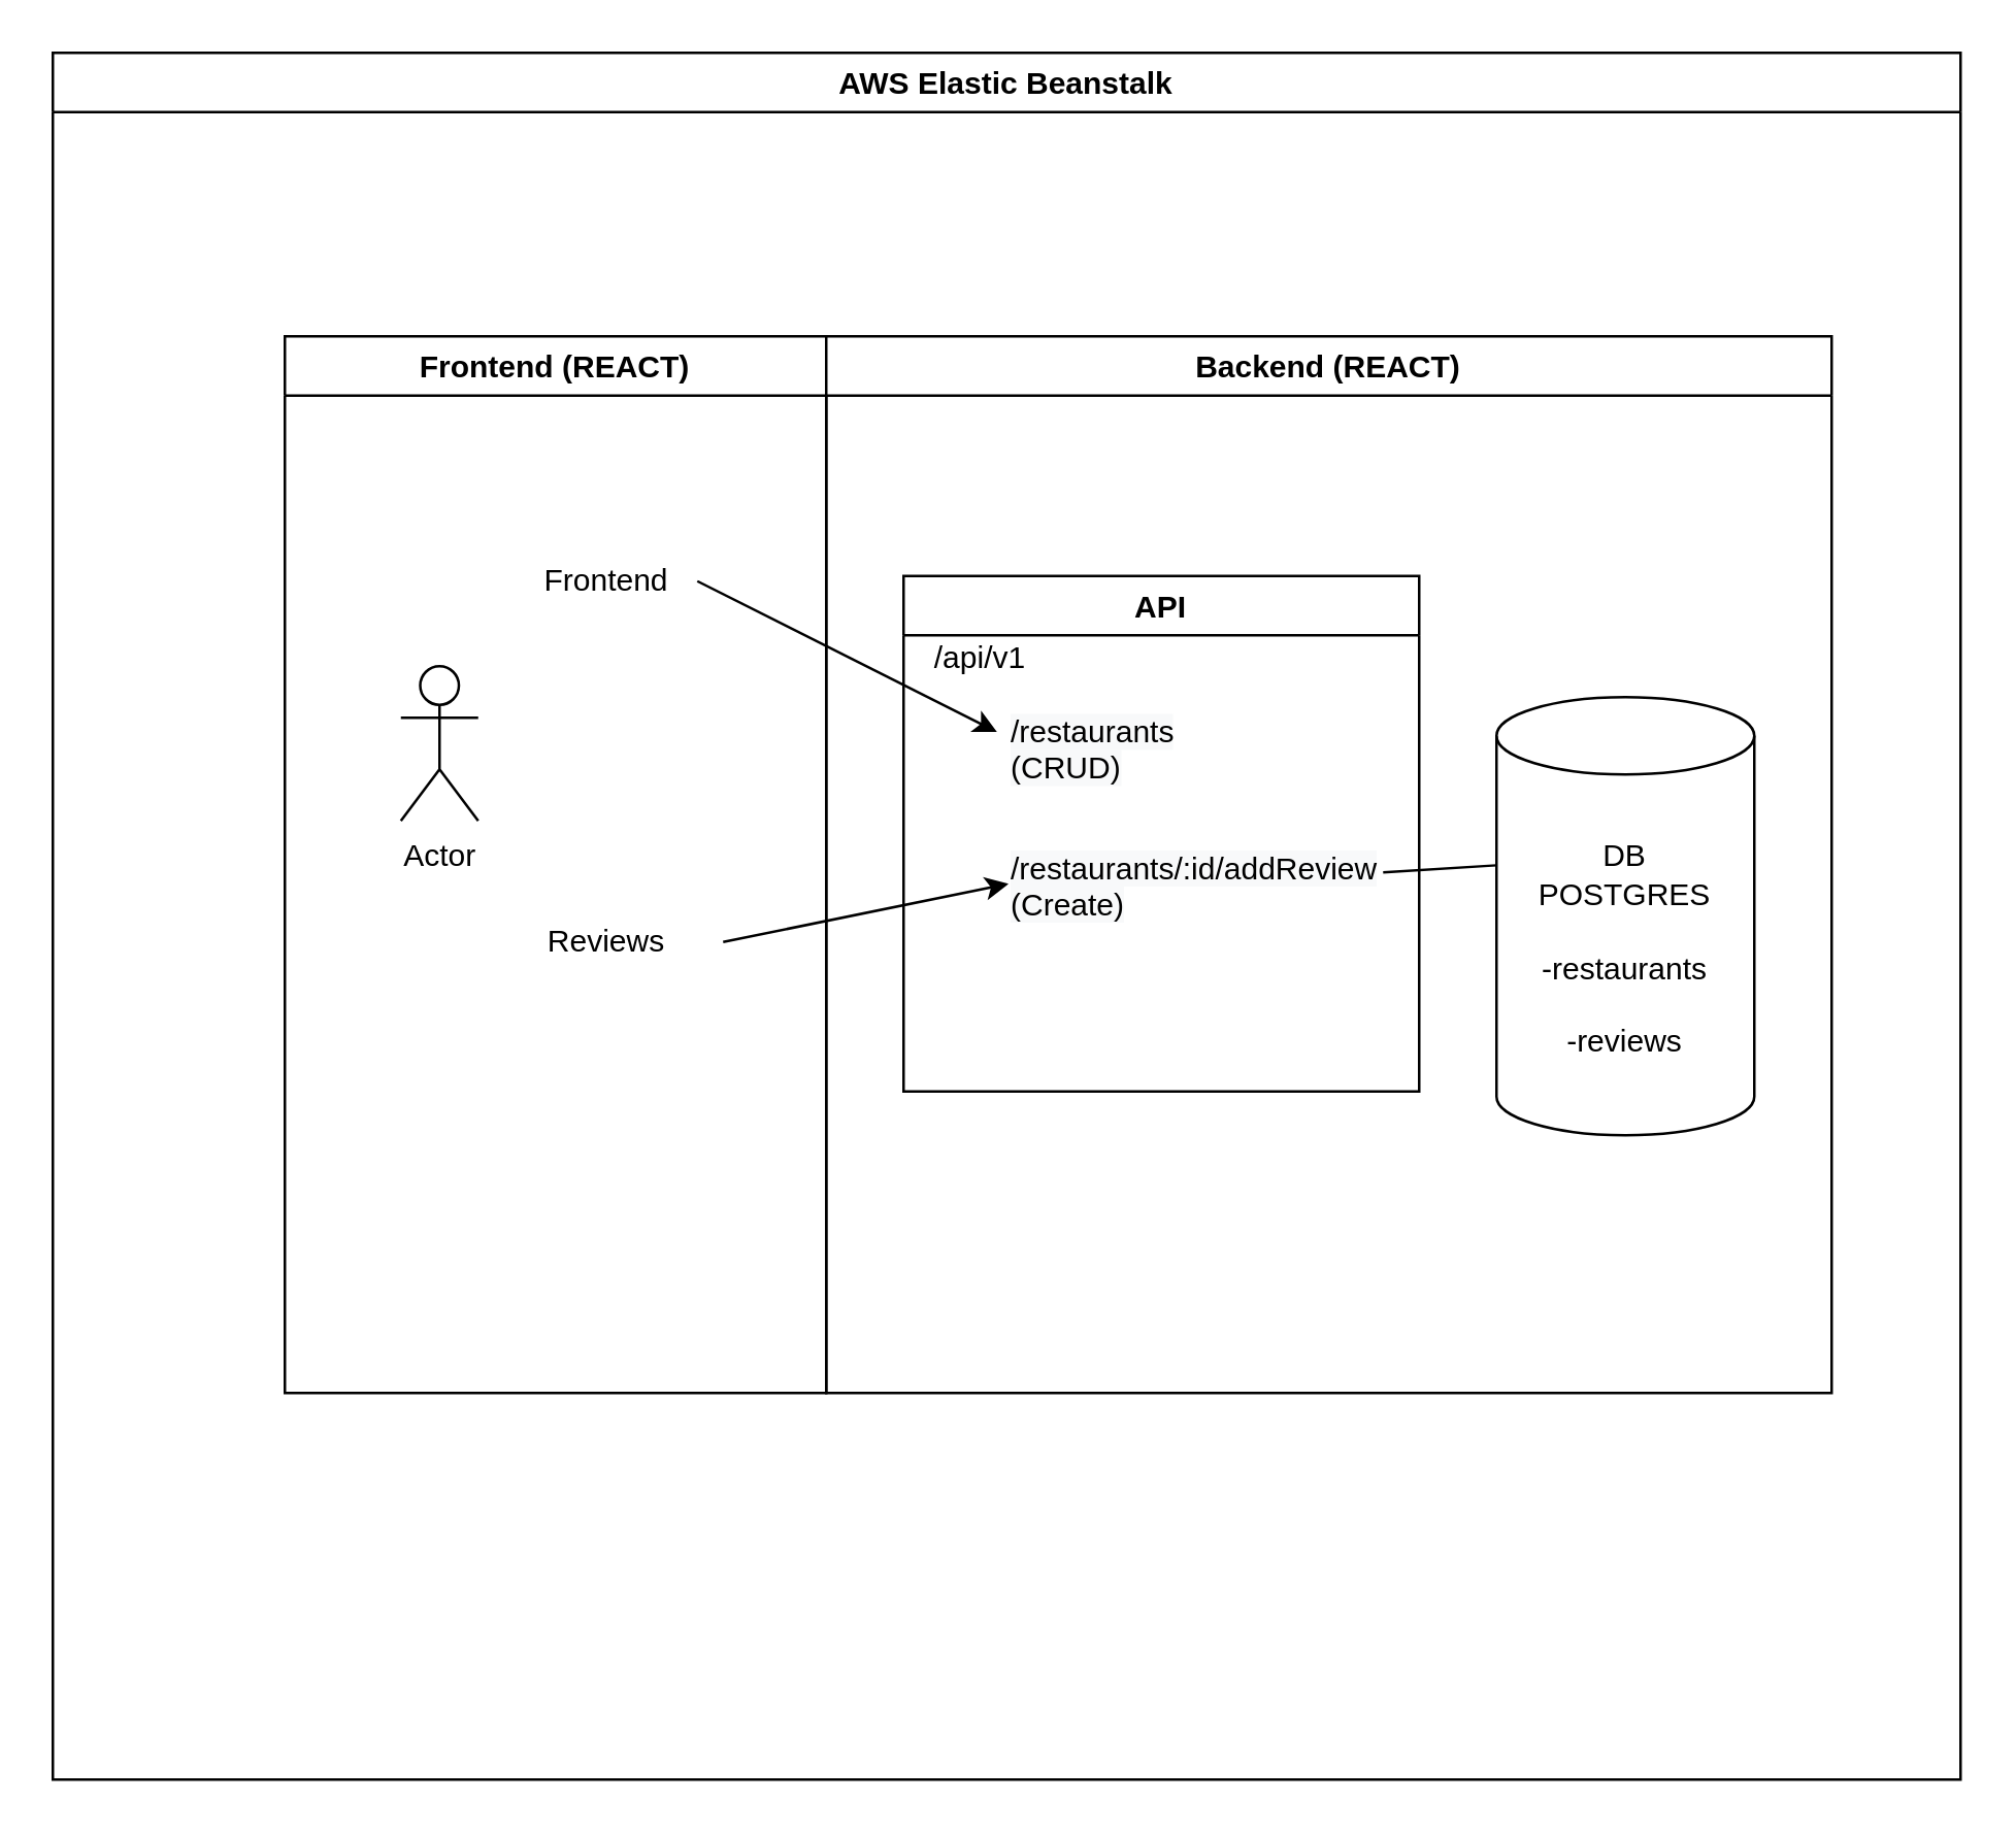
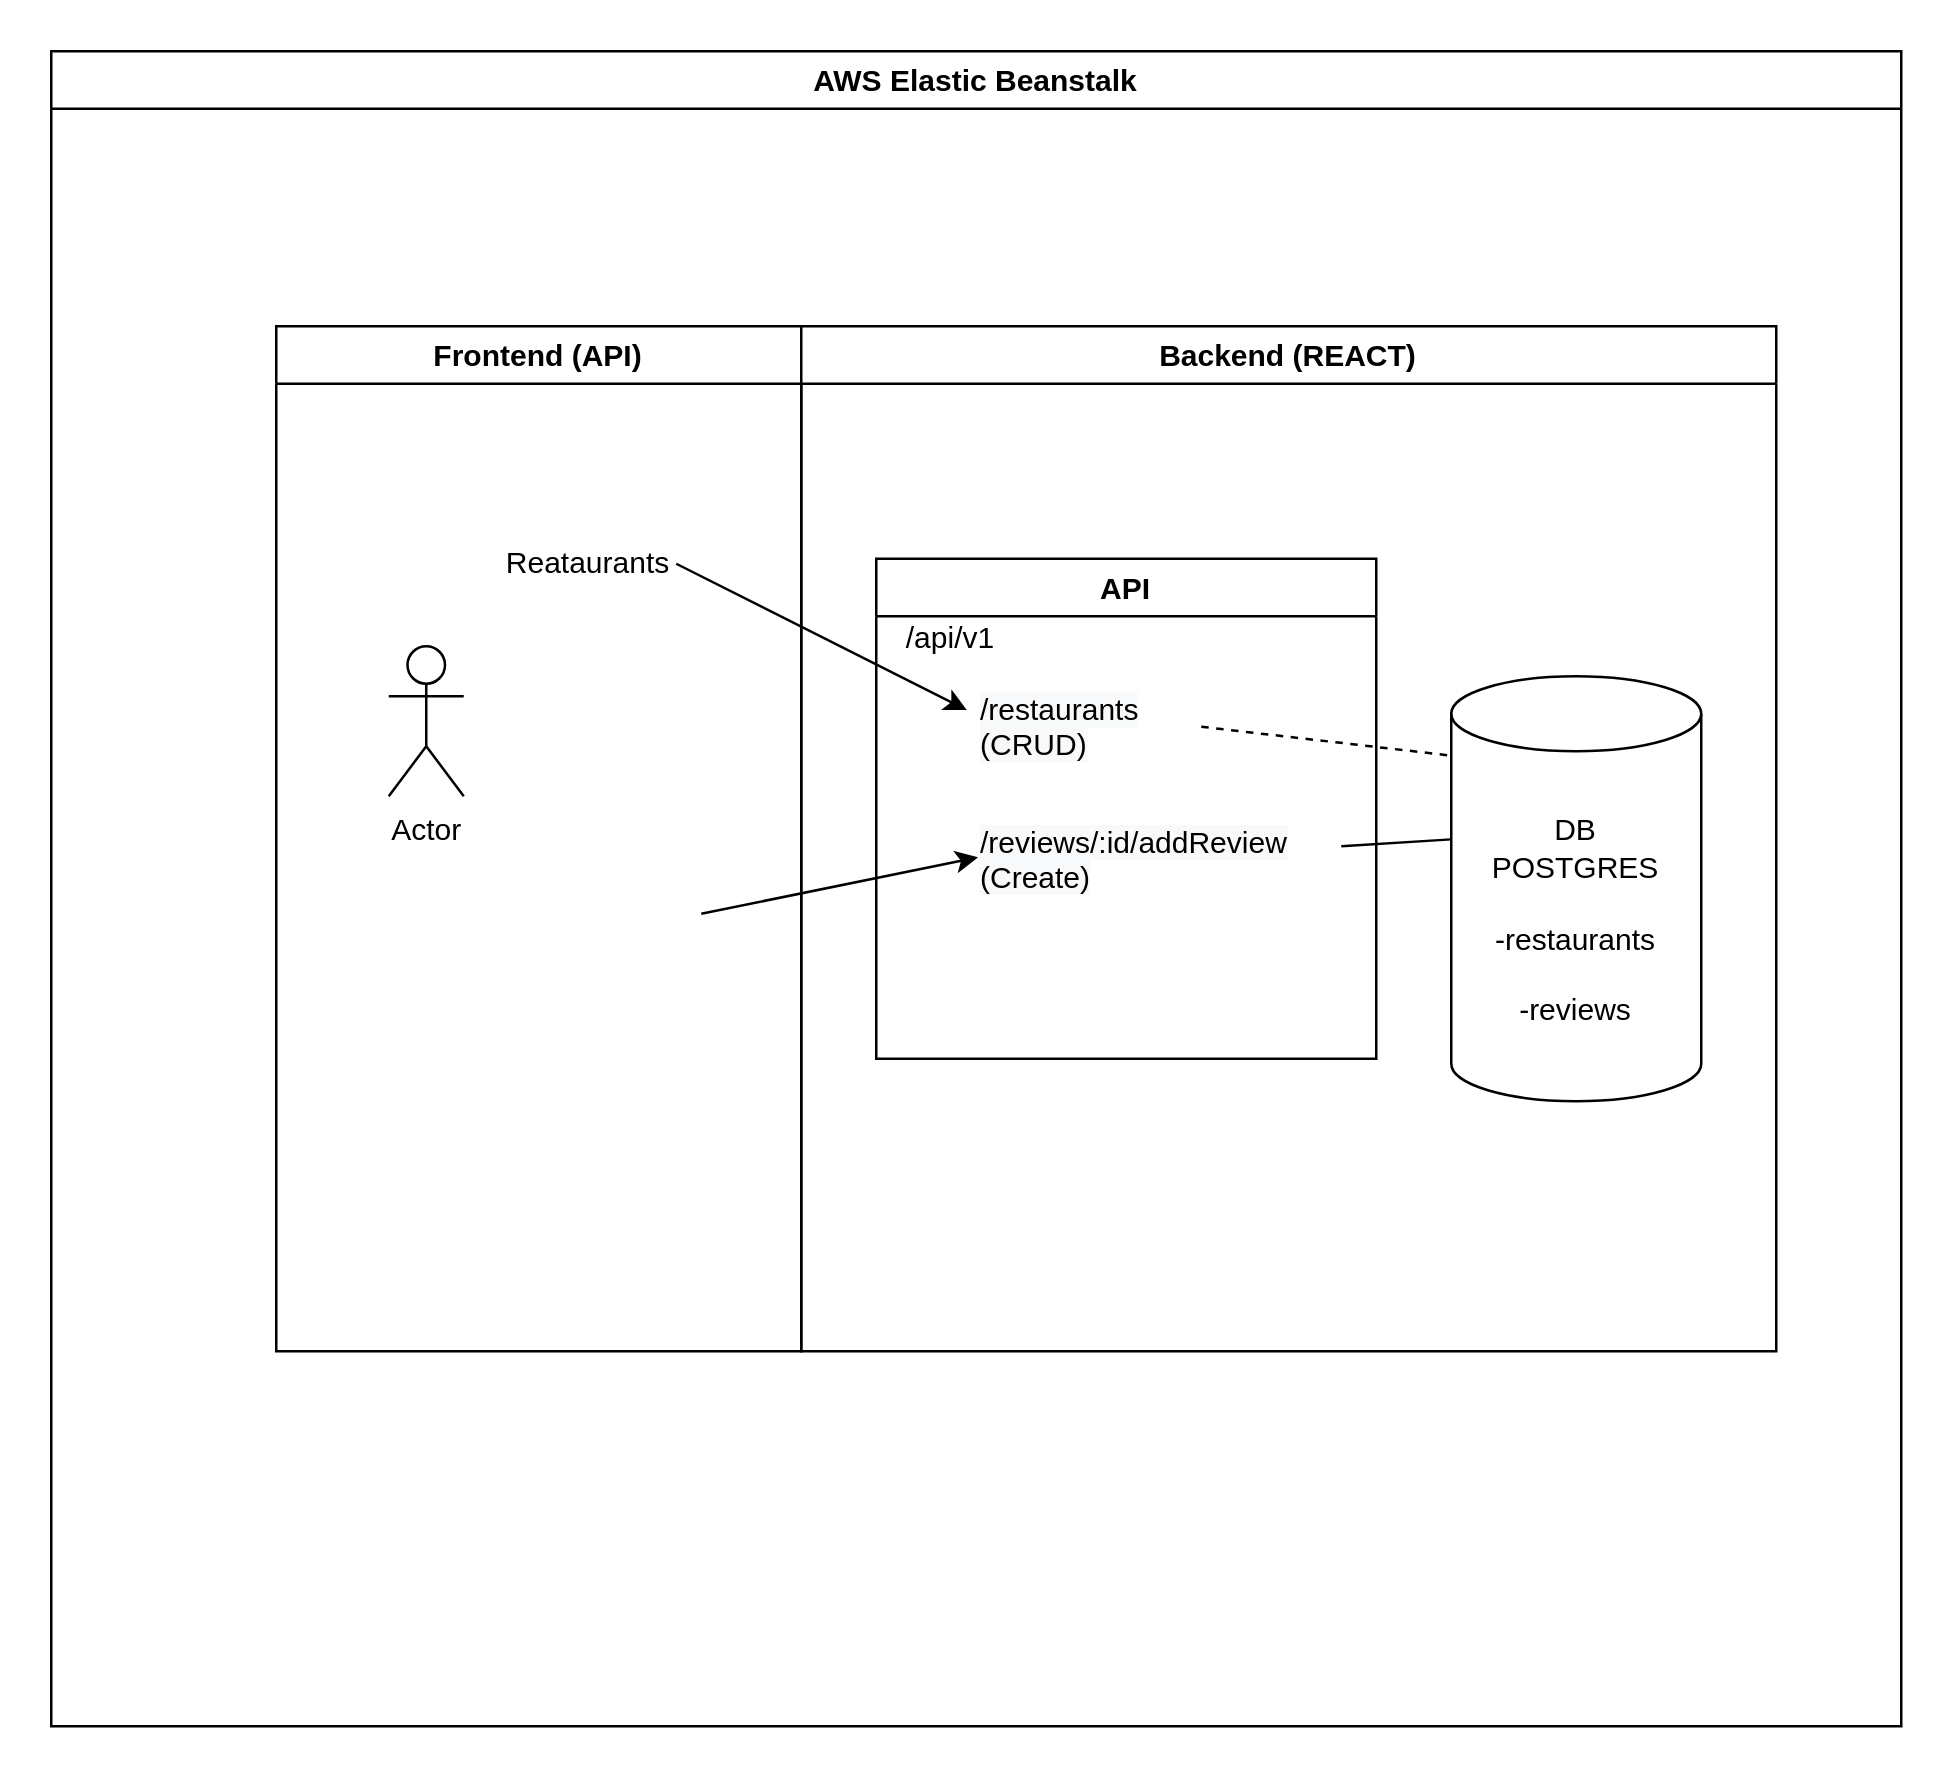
  <mxCell id="0" />
  <mxCell id="1" parent="0" />
- <mxCell id="2" value="Frontend (REACT)" style="swimlane;" parent="1" vertex="1"><mxGeometry x="110" y="130" width="210" height="410" as="geometry" /></mxCell>
+ <mxCell id="2" value="Frontend (API)" style="swimlane;" parent="1" vertex="1"><mxGeometry x="110" y="130" width="210" height="410" as="geometry" /></mxCell>
  <mxCell id="3" value="Backend (REACT)" style="swimlane;" parent="1" vertex="1"><mxGeometry x="320" y="130" width="390" height="410" as="geometry" /></mxCell>
  <mxCell id="4" value="AWS Elastic Beanstalk" style="swimlane;" parent="1" vertex="1"><mxGeometry x="20" y="20" width="740" height="670" as="geometry" /></mxCell>
  <mxCell id="5" value="DB&lt;br&gt;POSTGRES&lt;br&gt;&lt;br&gt;-restaurants&lt;br&gt;&lt;br&gt;-reviews" style="shape=cylinder3;whiteSpace=wrap;html=1;boundedLbl=1;backgroundOutline=1;size=15;" parent="4" vertex="1"><mxGeometry x="560" y="250" width="100" height="170" as="geometry" /></mxCell>
- <mxCell id="6" value="Frontend" style="text;html=1;strokeColor=none;fillColor=none;align=center;verticalAlign=middle;whiteSpace=wrap;rounded=0;" parent="4" vertex="1"><mxGeometry x="170" y="190" width="90" height="30" as="geometry" /></mxCell>
+ <mxCell id="6" value="Reataurants" style="text;html=1;strokeColor=none;fillColor=none;align=center;verticalAlign=middle;whiteSpace=wrap;rounded=0;" parent="4" vertex="1"><mxGeometry x="170" y="190" width="90" height="30" as="geometry" /></mxCell>
  <mxCell id="7" value="&lt;span style=&quot;color: rgb(0 , 0 , 0) ; font-family: &amp;#34;helvetica&amp;#34; ; font-size: 12px ; font-style: normal ; font-weight: 400 ; letter-spacing: normal ; text-align: center ; text-indent: 0px ; text-transform: none ; word-spacing: 0px ; background-color: rgb(248 , 249 , 250) ; display: inline ; float: none&quot;&gt;/restaurants (CRUD)&lt;/span&gt;" style="text;whiteSpace=wrap;html=1;" parent="4" vertex="1"><mxGeometry x="370" y="250" width="90" height="30" as="geometry" /></mxCell>
  <mxCell id="8" value="API" style="swimlane;" parent="4" vertex="1"><mxGeometry x="330" y="203" width="200" height="200" as="geometry" /></mxCell>
  <mxCell id="9" value="/api/v1" style="text;html=1;strokeColor=none;fillColor=none;align=center;verticalAlign=middle;whiteSpace=wrap;rounded=0;" parent="8" vertex="1"><mxGeometry x="-20" y="17" width="100" height="30" as="geometry" /></mxCell>
- <mxCell id="10" value="&lt;span style=&quot;color: rgb(0 , 0 , 0) ; font-family: &amp;#34;helvetica&amp;#34; ; font-size: 12px ; font-style: normal ; font-weight: 400 ; letter-spacing: normal ; text-align: center ; text-indent: 0px ; text-transform: none ; word-spacing: 0px ; background-color: rgb(248 , 249 , 250) ; display: inline ; float: none&quot;&gt;/restaurants/:id/addReview (Create)&lt;/span&gt;" style="text;whiteSpace=wrap;html=1;" parent="8" vertex="1"><mxGeometry x="40" y="100" width="140" height="30" as="geometry" /></mxCell>
+ <mxCell id="10" value="&lt;span style=&quot;color: rgb(0 , 0 , 0) ; font-family: &amp;#34;helvetica&amp;#34; ; font-size: 12px ; font-style: normal ; font-weight: 400 ; letter-spacing: normal ; text-align: center ; text-indent: 0px ; text-transform: none ; word-spacing: 0px ; background-color: rgb(248 , 249 , 250) ; display: inline ; float: none&quot;&gt;/reviews/:id/addReview (Create)&lt;/span&gt;" style="text;whiteSpace=wrap;html=1;" parent="8" vertex="1"><mxGeometry x="40" y="100" width="140" height="30" as="geometry" /></mxCell>
  <mxCell id="11" style="rounded=0;orthogonalLoop=1;jettySize=auto;html=1;entryX=0.005;entryY=0.648;entryDx=0;entryDy=0;entryPerimeter=0;" parent="4" target="10" edge="1"><mxGeometry relative="1" as="geometry"><mxPoint x="260" y="345" as="sourcePoint" /></mxGeometry></mxCell>
- <mxCell id="12" value="Reviews" style="text;html=1;strokeColor=none;fillColor=none;align=center;verticalAlign=middle;whiteSpace=wrap;rounded=0;" parent="4" vertex="1"><mxGeometry x="170" y="330" width="90" height="30" as="geometry" /></mxCell>
+ <mxCell id="13" value="" style="endArrow=none;dashed=1;html=1;rounded=0;entryX=0;entryY=0;entryDx=0;entryDy=31.75;entryPerimeter=0;" parent="4" source="7" target="5" edge="1"><mxGeometry width="50" height="50" relative="1" as="geometry"><mxPoint x="440" y="310" as="sourcePoint" /><mxPoint x="490" y="260" as="targetPoint" /></mxGeometry></mxCell>
  <mxCell id="14" value="" style="endArrow=none;dashed=0;html=1;rounded=0;entryX=0;entryY=0;entryDx=0;entryDy=65.25;entryPerimeter=0;exitX=1.043;exitY=0.5;exitDx=0;exitDy=0;exitPerimeter=0;" parent="4" source="10" target="5" edge="1"><mxGeometry width="50" height="50" relative="1" as="geometry"><mxPoint x="425" y="275" as="sourcePoint" /><mxPoint x="570" y="291.75" as="targetPoint" /></mxGeometry></mxCell>
  <mxCell id="15" value="Actor" style="shape=umlActor;verticalLabelPosition=bottom;verticalAlign=top;html=1;outlineConnect=0;" vertex="1" parent="4"><mxGeometry x="135" y="238" width="30" height="60" as="geometry" /></mxCell>
  <mxCell id="16" style="rounded=0;orthogonalLoop=1;jettySize=auto;html=1;entryX=-0.042;entryY=0.45;entryDx=0;entryDy=0;entryPerimeter=0;" parent="1" target="7" edge="1"><mxGeometry relative="1" as="geometry"><mxPoint x="360" y="225" as="targetPoint" /><mxPoint x="270" y="225" as="sourcePoint" /></mxGeometry></mxCell>
